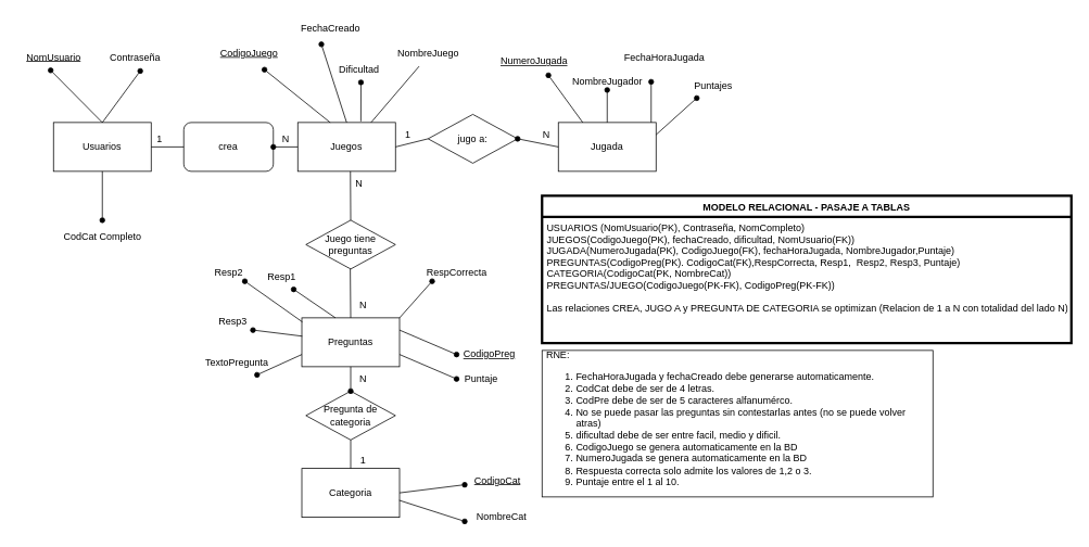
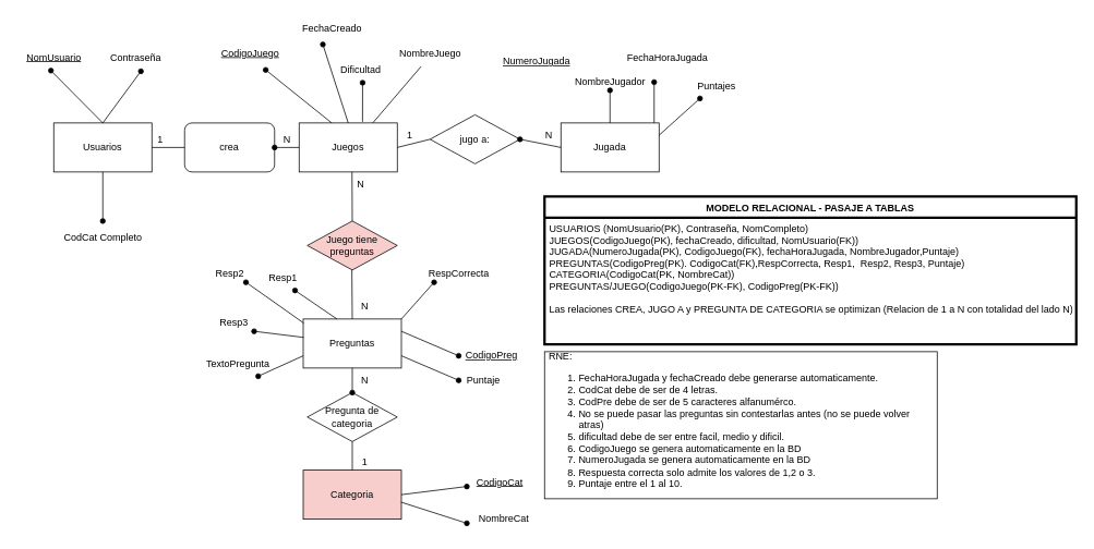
  <mxCell id="0" />
  <mxCell id="1" parent="0" />
  <mxCell id="2" value="&amp;nbsp;RNE:&lt;br&gt;&lt;ol&gt;&lt;li&gt;FechaHoraJugada y fechaCreado debe generarse automaticamente.&lt;/li&gt;&lt;li&gt;CodCat debe de ser de 4 letras.&lt;/li&gt;&lt;li&gt;CodPre debe de ser de 5 caracteres alfanumérco.&lt;/li&gt;&lt;li&gt;No se puede pasar las preguntas sin contestarlas antes (no se puede volver atras)&lt;/li&gt;&lt;li&gt;dificultad debe de ser entre facil, medio y dificil.&lt;/li&gt;&lt;li&gt;CodigoJuego se genera automaticamente en la BD&lt;/li&gt;&lt;li&gt;NumeroJugada se genera automaticamente en la BD&lt;/li&gt;&lt;li&gt;Respuesta correcta solo admite los valores de 1,2 o 3.&lt;/li&gt;&lt;li&gt;Puntaje entre el 1 al 10.&lt;/li&gt;&lt;/ol&gt;" style="rounded=0;whiteSpace=wrap;html=1;align=left;" parent="1" vertex="1"><mxGeometry x="665" y="430" width="480" height="180" as="geometry" /></mxCell>
  <mxCell id="3" value="Usuarios" style="rounded=0;whiteSpace=wrap;html=1;" parent="1" vertex="1"><mxGeometry x="65" y="150" width="120" height="60" as="geometry" /></mxCell>
  <mxCell id="4" value="Juegos" style="rounded=0;whiteSpace=wrap;html=1;" parent="1" vertex="1"><mxGeometry x="365" y="150" width="120" height="60" as="geometry" /></mxCell>
  <mxCell id="5" value="Jugada" style="rounded=0;whiteSpace=wrap;html=1;" parent="1" vertex="1"><mxGeometry x="685" y="150" width="120" height="60" as="geometry" /></mxCell>
- <mxCell id="6" value="Categoria" style="rounded=0;whiteSpace=wrap;html=1;" parent="1" vertex="1"><mxGeometry x="370" y="575" width="120" height="60" as="geometry" /></mxCell>
+ <mxCell id="6" value="Categoria" style="rounded=0;whiteSpace=wrap;html=1;fillColor=#f8cecc;" parent="1" vertex="1"><mxGeometry x="370" y="575" width="120" height="60" as="geometry" /></mxCell>
  <mxCell id="7" value="Preguntas" style="rounded=0;whiteSpace=wrap;html=1;" parent="1" vertex="1"><mxGeometry x="370" y="390" width="120" height="60" as="geometry" /></mxCell>
  <mxCell id="8" value="" style="endArrow=none;html=1;rounded=0;entryX=0.5;entryY=1;entryDx=0;entryDy=0;endFill=0;startArrow=oval;startFill=1;" parent="1" target="3" edge="1"><mxGeometry width="50" height="50" relative="1" as="geometry"><mxPoint x="125" y="270" as="sourcePoint" /><mxPoint x="155" y="260" as="targetPoint" /></mxGeometry></mxCell>
  <mxCell id="9" value="CodCat Completo" style="text;html=1;align=center;verticalAlign=middle;resizable=0;points=[];autosize=1;strokeColor=none;fillColor=none;" parent="1" vertex="1"><mxGeometry x="65" y="275" width="120" height="30" as="geometry" /></mxCell>
  <mxCell id="10" value="" style="endArrow=oval;html=1;rounded=0;exitX=0.5;exitY=0;exitDx=0;exitDy=0;startArrow=none;startFill=0;endFill=1;entryX=0.462;entryY=1.033;entryDx=0;entryDy=0;entryPerimeter=0;" parent="1" source="3" target="11" edge="1"><mxGeometry width="50" height="50" relative="1" as="geometry"><mxPoint x="155" y="210" as="sourcePoint" /><mxPoint x="85" y="90" as="targetPoint" /></mxGeometry></mxCell>
  <mxCell id="11" value="NomUsuario" style="text;html=1;align=center;verticalAlign=middle;resizable=0;points=[];autosize=1;strokeColor=none;fillColor=none;fontStyle=4" parent="1" vertex="1"><mxGeometry x="20" y="55" width="90" height="30" as="geometry" /></mxCell>
  <mxCell id="12" value="Contraseña" style="text;html=1;align=center;verticalAlign=middle;resizable=0;points=[];autosize=1;strokeColor=none;fillColor=none;" parent="1" vertex="1"><mxGeometry x="120" y="55" width="90" height="30" as="geometry" /></mxCell>
  <mxCell id="13" value="" style="endArrow=oval;html=1;rounded=0;exitX=0.5;exitY=0;exitDx=0;exitDy=0;endFill=1;entryX=0.573;entryY=1.057;entryDx=0;entryDy=0;entryPerimeter=0;" parent="1" source="3" target="12" edge="1"><mxGeometry width="50" height="50" relative="1" as="geometry"><mxPoint x="155" y="210" as="sourcePoint" /><mxPoint x="195" y="110" as="targetPoint" /></mxGeometry></mxCell>
  <mxCell id="14" value="crea" style="whiteSpace=wrap;html=1;rounded=1;" parent="1" vertex="1"><mxGeometry x="225" y="150" width="110" height="60" as="geometry" /></mxCell>
  <mxCell id="15" value="" style="endArrow=none;html=1;rounded=0;exitX=1;exitY=0.5;exitDx=0;exitDy=0;entryX=0;entryY=0.5;entryDx=0;entryDy=0;" parent="1" source="3" target="14" edge="1"><mxGeometry width="50" height="50" relative="1" as="geometry"><mxPoint x="345" y="300" as="sourcePoint" /><mxPoint x="395" y="250" as="targetPoint" /></mxGeometry></mxCell>
  <mxCell id="16" value="" style="endArrow=none;html=1;rounded=0;exitX=1;exitY=0.5;exitDx=0;exitDy=0;entryX=0;entryY=0.5;entryDx=0;entryDy=0;startArrow=oval;startFill=1;" parent="1" source="14" target="4" edge="1"><mxGeometry width="50" height="50" relative="1" as="geometry"><mxPoint x="345" y="300" as="sourcePoint" /><mxPoint x="395" y="250" as="targetPoint" /></mxGeometry></mxCell>
  <mxCell id="17" value="" style="endArrow=none;html=1;rounded=0;endFill=0;entryX=0.156;entryY=0;entryDx=0;entryDy=0;exitX=0.5;exitY=0;exitDx=0;exitDy=0;entryPerimeter=0;" parent="1" source="43" target="45" edge="1"><mxGeometry width="50" height="50" relative="1" as="geometry"><mxPoint x="425" y="280" as="sourcePoint" /><mxPoint x="625" y="305" as="targetPoint" /></mxGeometry></mxCell>
  <mxCell id="18" value="jugo a:" style="rhombus;whiteSpace=wrap;html=1;" parent="1" vertex="1"><mxGeometry x="525" y="140" width="110" height="60" as="geometry" /></mxCell>
  <mxCell id="19" value="" style="endArrow=none;html=1;rounded=0;exitX=1;exitY=0.5;exitDx=0;exitDy=0;entryX=0;entryY=0.5;entryDx=0;entryDy=0;" parent="1" source="4" target="18" edge="1"><mxGeometry width="50" height="50" relative="1" as="geometry"><mxPoint x="385" y="340" as="sourcePoint" /><mxPoint x="435" y="290" as="targetPoint" /></mxGeometry></mxCell>
  <mxCell id="20" value="" style="endArrow=oval;html=1;rounded=0;exitX=0;exitY=0.5;exitDx=0;exitDy=0;endFill=1;entryX=1;entryY=0.5;entryDx=0;entryDy=0;" parent="1" source="5" target="18" edge="1"><mxGeometry width="50" height="50" relative="1" as="geometry"><mxPoint x="535" y="340" as="sourcePoint" /><mxPoint x="645" y="210" as="targetPoint" /></mxGeometry></mxCell>
  <mxCell id="21" value="" style="endArrow=oval;html=1;rounded=0;exitX=1;exitY=0.25;exitDx=0;exitDy=0;endFill=1;" parent="1" source="7" edge="1"><mxGeometry width="50" height="50" relative="1" as="geometry"><mxPoint x="540" y="470" as="sourcePoint" /><mxPoint x="560" y="435" as="targetPoint" /></mxGeometry></mxCell>
  <mxCell id="22" value="CodigoPreg" style="text;html=1;align=center;verticalAlign=middle;resizable=0;points=[];autosize=1;strokeColor=none;fillColor=none;fontStyle=4" parent="1" vertex="1"><mxGeometry x="555" y="420" width="90" height="30" as="geometry" /></mxCell>
  <mxCell id="23" value="" style="endArrow=oval;html=1;rounded=0;exitX=1;exitY=0.75;exitDx=0;exitDy=0;endFill=1;" parent="1" source="7" edge="1"><mxGeometry width="50" height="50" relative="1" as="geometry"><mxPoint x="540" y="470" as="sourcePoint" /><mxPoint x="560" y="465" as="targetPoint" /></mxGeometry></mxCell>
  <mxCell id="24" value="Puntaje" style="text;html=1;align=center;verticalAlign=middle;resizable=0;points=[];autosize=1;strokeColor=none;fillColor=none;" parent="1" vertex="1"><mxGeometry x="560" y="450" width="60" height="30" as="geometry" /></mxCell>
  <mxCell id="25" value="" style="endArrow=oval;html=1;rounded=0;exitX=1;exitY=0.5;exitDx=0;exitDy=0;endFill=1;" parent="1" source="6" edge="1"><mxGeometry width="50" height="50" relative="1" as="geometry"><mxPoint x="550" y="485" as="sourcePoint" /><mxPoint x="570" y="595" as="targetPoint" /></mxGeometry></mxCell>
  <mxCell id="26" value="CodigoCat" style="text;html=1;align=center;verticalAlign=middle;resizable=0;points=[];autosize=1;strokeColor=none;fillColor=none;fontStyle=4" parent="1" vertex="1"><mxGeometry x="570" y="575" width="80" height="30" as="geometry" /></mxCell>
  <mxCell id="27" value="" style="endArrow=oval;html=1;rounded=0;endFill=1;exitX=0.997;exitY=0.653;exitDx=0;exitDy=0;exitPerimeter=0;" parent="1" source="6" edge="1"><mxGeometry width="50" height="50" relative="1" as="geometry"><mxPoint x="500" y="615" as="sourcePoint" /><mxPoint x="570" y="640" as="targetPoint" /></mxGeometry></mxCell>
  <mxCell id="28" value="NombreCat" style="text;html=1;align=center;verticalAlign=middle;resizable=0;points=[];autosize=1;strokeColor=none;fillColor=none;" parent="1" vertex="1"><mxGeometry x="575" y="620" width="80" height="30" as="geometry" /></mxCell>
  <mxCell id="29" value="FechaHoraJugada" style="text;html=1;align=center;verticalAlign=middle;resizable=0;points=[];autosize=1;strokeColor=none;fillColor=none;" parent="1" vertex="1"><mxGeometry x="755" y="55" width="120" height="30" as="geometry" /></mxCell>
  <mxCell id="30" value="" style="endArrow=oval;html=1;rounded=0;exitX=0.5;exitY=0;exitDx=0;exitDy=0;endFill=1;" parent="1" source="5" edge="1"><mxGeometry width="50" height="50" relative="1" as="geometry"><mxPoint x="535" y="170" as="sourcePoint" /><mxPoint x="745" y="110" as="targetPoint" /></mxGeometry></mxCell>
  <mxCell id="31" value="NombreJugador" style="text;html=1;align=center;verticalAlign=middle;resizable=0;points=[];autosize=1;strokeColor=none;fillColor=none;" parent="1" vertex="1"><mxGeometry x="690" y="85" width="110" height="30" as="geometry" /></mxCell>
  <mxCell id="32" value="" style="endArrow=oval;html=1;rounded=0;exitX=0.646;exitY=-0.024;exitDx=0;exitDy=0;exitPerimeter=0;endFill=1;entryX=0.537;entryY=1.024;entryDx=0;entryDy=0;entryPerimeter=0;" parent="1" source="4" target="33" edge="1"><mxGeometry width="50" height="50" relative="1" as="geometry"><mxPoint x="415" y="80" as="sourcePoint" /><mxPoint x="443" y="100" as="targetPoint" /></mxGeometry></mxCell>
  <mxCell id="33" value="Dificultad" style="text;html=1;align=center;verticalAlign=middle;resizable=0;points=[];autosize=1;strokeColor=none;fillColor=none;" parent="1" vertex="1"><mxGeometry x="405" y="70" width="70" height="30" as="geometry" /></mxCell>
  <mxCell id="34" value="1" style="text;html=1;align=center;verticalAlign=middle;resizable=0;points=[];autosize=1;strokeColor=none;fillColor=none;" parent="1" vertex="1"><mxGeometry x="180" y="155" width="30" height="30" as="geometry" /></mxCell>
  <mxCell id="35" value="N" style="text;html=1;align=center;verticalAlign=middle;resizable=0;points=[];autosize=1;strokeColor=none;fillColor=none;" parent="1" vertex="1"><mxGeometry x="335" y="155" width="30" height="30" as="geometry" /></mxCell>
  <mxCell id="36" value="1" style="text;html=1;align=center;verticalAlign=middle;resizable=0;points=[];autosize=1;strokeColor=none;fillColor=none;" parent="1" vertex="1"><mxGeometry x="485" y="150" width="30" height="30" as="geometry" /></mxCell>
  <mxCell id="37" value="N" style="text;html=1;align=center;verticalAlign=middle;resizable=0;points=[];autosize=1;strokeColor=none;fillColor=none;" parent="1" vertex="1"><mxGeometry x="655" y="150" width="30" height="30" as="geometry" /></mxCell>
  <mxCell id="38" value="" style="endArrow=oval;html=1;rounded=0;exitX=0.5;exitY=0;exitDx=0;exitDy=0;endFill=1;" parent="1" edge="1"><mxGeometry width="50" height="50" relative="1" as="geometry"><mxPoint x="799" y="150" as="sourcePoint" /><mxPoint x="799" y="100" as="targetPoint" /></mxGeometry></mxCell>
  <mxCell id="39" value="" style="endArrow=none;html=1;rounded=0;entryX=1;entryY=0.25;entryDx=0;entryDy=0;endFill=0;startArrow=oval;startFill=1;" parent="1" target="5" edge="1"><mxGeometry width="50" height="50" relative="1" as="geometry"><mxPoint x="855" y="120" as="sourcePoint" /><mxPoint x="845" y="120" as="targetPoint" /></mxGeometry></mxCell>
  <mxCell id="40" value="Puntajes" style="text;html=1;align=center;verticalAlign=middle;resizable=0;points=[];autosize=1;strokeColor=none;fillColor=none;" parent="1" vertex="1"><mxGeometry x="840" y="90" width="70" height="30" as="geometry" /></mxCell>
  <mxCell id="41" value="" style="endArrow=oval;html=1;rounded=0;endFill=1;exitX=0.5;exitY=0;exitDx=0;exitDy=0;entryX=0.39;entryY=1.133;entryDx=0;entryDy=0;entryPerimeter=0;" parent="1" source="4" target="42" edge="1"><mxGeometry width="50" height="50" relative="1" as="geometry"><mxPoint x="345" y="50" as="sourcePoint" /><mxPoint x="344.3" y="85.09" as="targetPoint" /></mxGeometry></mxCell>
  <mxCell id="42" value="FechaCreado" style="text;html=1;align=center;verticalAlign=middle;resizable=0;points=[];autosize=1;strokeColor=none;fillColor=none;" parent="1" vertex="1"><mxGeometry x="355" y="20" width="100" height="30" as="geometry" /></mxCell>
- <mxCell id="43" value="Juego tiene preguntas" style="rhombus;whiteSpace=wrap;html=1;" parent="1" vertex="1"><mxGeometry x="375" y="270" width="110" height="60" as="geometry" /></mxCell>
+ <mxCell id="43" value="Juego tiene preguntas" style="rhombus;whiteSpace=wrap;html=1;fillColor=#f8cecc;" parent="1" vertex="1"><mxGeometry x="375" y="270" width="110" height="60" as="geometry" /></mxCell>
  <mxCell id="44" value="" style="endArrow=none;html=1;rounded=0;endFill=0;entryX=0.5;entryY=1;entryDx=0;entryDy=0;exitX=0.5;exitY=0;exitDx=0;exitDy=0;" parent="1" source="7" edge="1"><mxGeometry width="50" height="50" relative="1" as="geometry"><mxPoint x="429.5" y="400" as="sourcePoint" /><mxPoint x="429.5" y="330" as="targetPoint" /></mxGeometry></mxCell>
  <mxCell id="45" value="N" style="text;html=1;align=center;verticalAlign=middle;resizable=0;points=[];autosize=1;strokeColor=none;fillColor=none;" parent="1" vertex="1"><mxGeometry x="425" y="210" width="30" height="30" as="geometry" /></mxCell>
  <mxCell id="46" value="N" style="text;html=1;align=center;verticalAlign=middle;resizable=0;points=[];autosize=1;strokeColor=none;fillColor=none;" parent="1" vertex="1"><mxGeometry x="430" y="360" width="30" height="30" as="geometry" /></mxCell>
- <mxCell id="47" value="" style="endArrow=none;html=1;rounded=0;endFill=0;startArrow=oval;startFill=1;entryX=0.25;entryY=0;entryDx=0;entryDy=0;exitX=0.662;exitY=1.067;exitDx=0;exitDy=0;exitPerimeter=0;" parent="1" source="48" target="5" edge="1"><mxGeometry width="50" height="50" relative="1" as="geometry"><mxPoint x="655" y="120" as="sourcePoint" /><mxPoint x="665" y="90" as="targetPoint" /></mxGeometry></mxCell>
  <mxCell id="48" value="&lt;u&gt;NumeroJugada&lt;/u&gt;" style="text;html=1;align=center;verticalAlign=middle;resizable=0;points=[];autosize=1;strokeColor=none;fillColor=none;" parent="1" vertex="1"><mxGeometry x="600" y="60" width="110" height="30" as="geometry" /></mxCell>
  <mxCell id="49" value="" style="endArrow=oval;html=1;rounded=0;exitX=0.344;exitY=0;exitDx=0;exitDy=0;endFill=1;exitPerimeter=0;" parent="1" source="7" edge="1"><mxGeometry width="50" height="50" relative="1" as="geometry"><mxPoint x="290" y="375" as="sourcePoint" /><mxPoint x="360" y="355" as="targetPoint" /></mxGeometry></mxCell>
  <mxCell id="50" value="Resp1" style="text;html=1;align=center;verticalAlign=middle;resizable=0;points=[];autosize=1;strokeColor=none;fillColor=none;" parent="1" vertex="1"><mxGeometry x="315" y="325" width="60" height="30" as="geometry" /></mxCell>
  <mxCell id="51" value="" style="endArrow=oval;html=1;rounded=0;exitX=0.344;exitY=0;exitDx=0;exitDy=0;endFill=1;exitPerimeter=0;" parent="1" edge="1"><mxGeometry width="50" height="50" relative="1" as="geometry"><mxPoint x="370.64" y="395" as="sourcePoint" /><mxPoint x="300" y="345" as="targetPoint" /></mxGeometry></mxCell>
  <mxCell id="52" value="Resp2" style="text;html=1;align=center;verticalAlign=middle;resizable=0;points=[];autosize=1;strokeColor=none;fillColor=none;" parent="1" vertex="1"><mxGeometry x="250" y="320" width="60" height="30" as="geometry" /></mxCell>
  <mxCell id="53" value="" style="endArrow=oval;html=1;rounded=0;exitX=0.004;exitY=0.375;exitDx=0;exitDy=0;endFill=1;exitPerimeter=0;" parent="1" source="7" edge="1"><mxGeometry width="50" height="50" relative="1" as="geometry"><mxPoint x="300" y="455" as="sourcePoint" /><mxPoint x="310" y="405" as="targetPoint" /></mxGeometry></mxCell>
  <mxCell id="54" value="Resp3" style="text;html=1;align=center;verticalAlign=middle;resizable=0;points=[];autosize=1;strokeColor=none;fillColor=none;" parent="1" vertex="1"><mxGeometry x="255" y="380" width="60" height="30" as="geometry" /></mxCell>
  <mxCell id="55" value="" style="endArrow=oval;html=1;rounded=0;exitX=1;exitY=0;exitDx=0;exitDy=0;endFill=1;" parent="1" source="7" edge="1"><mxGeometry width="50" height="50" relative="1" as="geometry"><mxPoint x="510" y="365" as="sourcePoint" /><mxPoint x="530" y="345" as="targetPoint" /></mxGeometry></mxCell>
  <mxCell id="56" value="RespCorrecta" style="text;html=1;align=center;verticalAlign=middle;resizable=0;points=[];autosize=1;strokeColor=none;fillColor=none;" parent="1" vertex="1"><mxGeometry x="510" y="320" width="100" height="30" as="geometry" /></mxCell>
  <mxCell id="57" value="Pregunta de categoria" style="rhombus;whiteSpace=wrap;html=1;" parent="1" vertex="1"><mxGeometry x="375" y="480" width="110" height="60" as="geometry" /></mxCell>
  <mxCell id="58" value="" style="endArrow=none;html=1;rounded=0;endFill=0;entryX=0.5;entryY=1;entryDx=0;entryDy=0;exitX=0.5;exitY=0;exitDx=0;exitDy=0;" parent="1" source="6" target="57" edge="1"><mxGeometry width="50" height="50" relative="1" as="geometry"><mxPoint x="430.5" y="635" as="sourcePoint" /><mxPoint x="430" y="575" as="targetPoint" /></mxGeometry></mxCell>
  <mxCell id="59" value="1" style="text;html=1;align=center;verticalAlign=middle;resizable=0;points=[];autosize=1;strokeColor=none;fillColor=none;" parent="1" vertex="1"><mxGeometry x="430" y="550" width="30" height="30" as="geometry" /></mxCell>
  <mxCell id="60" value="N" style="text;html=1;align=center;verticalAlign=middle;resizable=0;points=[];autosize=1;strokeColor=none;fillColor=none;" parent="1" vertex="1"><mxGeometry x="430" y="450" width="30" height="30" as="geometry" /></mxCell>
  <mxCell id="61" value="" style="endArrow=none;html=1;rounded=0;endFill=0;entryX=0.5;entryY=1;entryDx=0;entryDy=0;exitX=0.5;exitY=0;exitDx=0;exitDy=0;startArrow=oval;startFill=1;" parent="1" source="57" target="7" edge="1"><mxGeometry width="50" height="50" relative="1" as="geometry"><mxPoint x="430" y="475" as="sourcePoint" /><mxPoint x="430" y="465" as="targetPoint" /></mxGeometry></mxCell>
  <mxCell id="62" value="MODELO RELACIONAL - PASAJE A TABLAS" style="swimlane;fontStyle=1;childLayout=stackLayout;horizontal=1;startSize=26;horizontalStack=0;resizeParent=1;resizeParentMax=0;resizeLast=0;collapsible=1;marginBottom=0;fillColor=#FFFFFF;fontSize=12;perimeterSpacing=12;strokeWidth=3;" parent="1" vertex="1"><mxGeometry x="665" y="240" width="650" height="181" as="geometry" /></mxCell>
  <mxCell id="63" value="USUARIOS (NomUsuario(PK), Contraseña, NomCompleto)&#10;JUEGOS(CodigoJuego(PK), fechaCreado, dificultad, NomUsuario(FK)) &#10;JUGADA(NumeroJugada(PK), CodigoJuego(FK), fechaHoraJugada, NombreJugador,Puntaje)&#10;PREGUNTAS(CodigoPreg(PK). CodigoCat(FK),RespCorrecta, Resp1,  Resp2, Resp3, Puntaje)&#10;CATEGORIA(CodigoCat(PK, NombreCat))&#10;PREGUNTAS/JUEGO(CodigoJuego(PK-FK), CodigoPreg(PK-FK))&#10;&#10;Las relaciones CREA, JUGO A y PREGUNTA DE CATEGORIA se optimizan (Relacion de 1 a N con totalidad del lado N)" style="text;align=left;verticalAlign=top;spacingLeft=4;spacingRight=4;overflow=hidden;rotatable=0;points=[[0,0.5],[1,0.5]];portConstraint=eastwest;fontSize=12;fontStyle=0;strokeWidth=16;perimeterSpacing=10;opacity=50;" parent="62" vertex="1"><mxGeometry y="26" width="650" height="155" as="geometry" /></mxCell>
  <mxCell id="64" value="" style="endArrow=oval;html=1;rounded=0;endFill=1;exitX=0.5;exitY=0;exitDx=0;exitDy=0;entryX=0.543;entryY=0.003;entryDx=0;entryDy=0;entryPerimeter=0;" parent="1" edge="1"><mxGeometry width="50" height="50" relative="1" as="geometry"><mxPoint x="404.85" y="150" as="sourcePoint" /><mxPoint x="324.15" y="85.09" as="targetPoint" /></mxGeometry></mxCell>
  <mxCell id="65" value="&lt;u&gt;CodigoJuego&lt;/u&gt;" style="text;html=1;align=center;verticalAlign=middle;resizable=0;points=[];autosize=1;strokeColor=none;fillColor=none;" parent="1" vertex="1"><mxGeometry x="260" y="50" width="90" height="30" as="geometry" /></mxCell>
  <mxCell id="66" value="" style="endArrow=oval;html=1;rounded=0;exitX=0;exitY=0.75;exitDx=0;exitDy=0;endFill=1;" parent="1" source="7" edge="1"><mxGeometry width="50" height="50" relative="1" as="geometry"><mxPoint x="305" y="480" as="sourcePoint" /><mxPoint x="315" y="460" as="targetPoint" /></mxGeometry></mxCell>
  <mxCell id="67" value="TextoPregunta" style="text;html=1;align=center;verticalAlign=middle;resizable=0;points=[];autosize=1;strokeColor=none;fillColor=none;" parent="1" vertex="1"><mxGeometry x="240" y="430" width="100" height="30" as="geometry" /></mxCell>
  <mxCell id="68" value="NombreJuego" style="text;html=1;align=center;verticalAlign=middle;resizable=0;points=[];autosize=1;strokeColor=none;fillColor=none;" vertex="1" parent="1"><mxGeometry x="475" y="50" width="100" height="30" as="geometry" /></mxCell>
  <mxCell id="69" value="" style="endArrow=none;html=1;rounded=0;exitX=0.75;exitY=0;exitDx=0;exitDy=0;entryX=0.39;entryY=1.033;entryDx=0;entryDy=0;entryPerimeter=0;" edge="1" parent="1" source="4" target="68"><mxGeometry width="50" height="50" relative="1" as="geometry"><mxPoint x="675" y="150" as="sourcePoint" /><mxPoint x="725" y="100" as="targetPoint" /></mxGeometry></mxCell>
